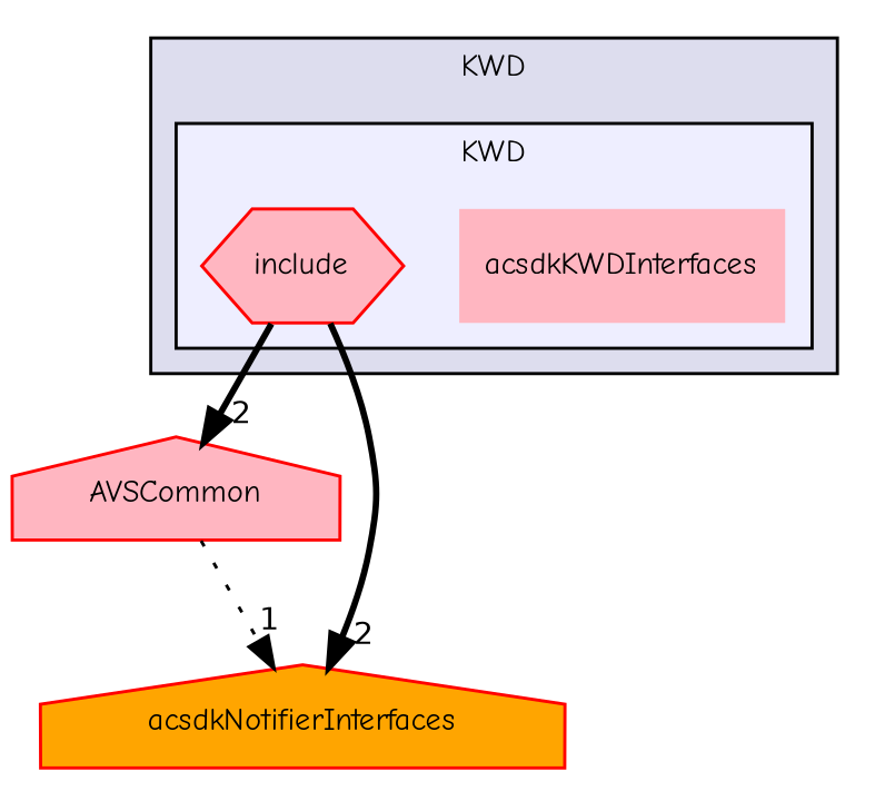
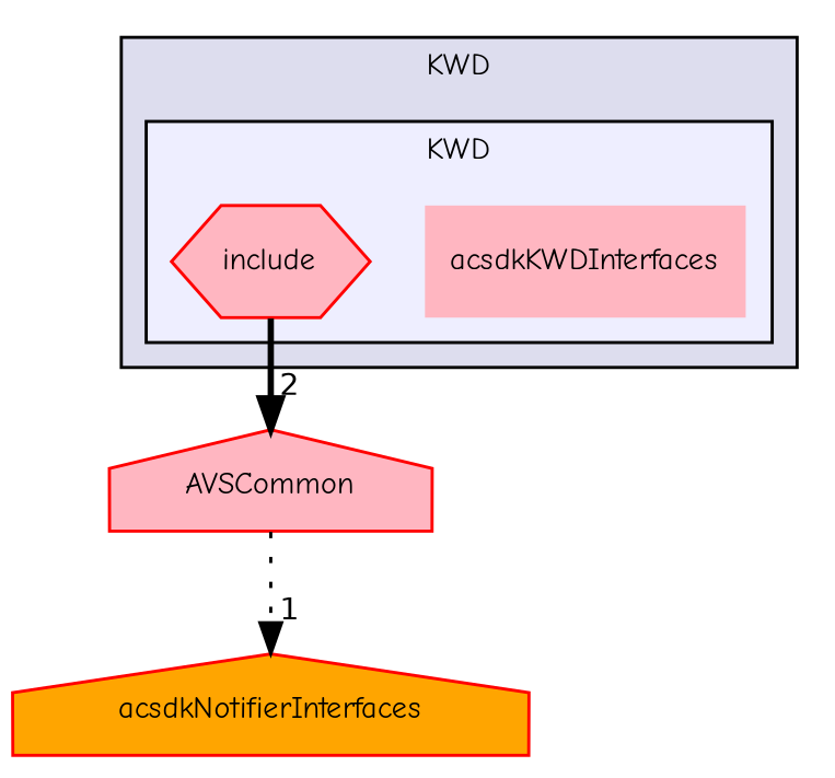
  digraph {
    compound=true
    fontname="Comic Neue"
    node [fillcolor=lightpink fontname="Comic Neue" fontsize=10 shape=house style=filled color=red]
    edge [fontname="Comic Neue" headlabel=2 labeldistance=1.5 labelfontname=Helvetica labelfontsize=10 style=bold]
    n1 [label=acsdkKWDInterfaces shape=plaintext color=""]
    n2 [label=include shape=hexagon]
    n3 [label=AVSCommon]
    n4 [fillcolor=orange label=acsdkNotifierInterfaces]
    subgraph cluster_1 {
      bgcolor="#ddddee"
      fontsize=10
      label=KWD
      pencolor=black
      subgraph cluster_2 {
        bgcolor="#eeeeff"
        fontsize=10
        label=KWD
        pencolor=black
        n1
        n2
      }
    }
    n2 -> n3
-   n2 -> n4
    n3 -> n4 [headlabel=1 style=dotted]
  }
